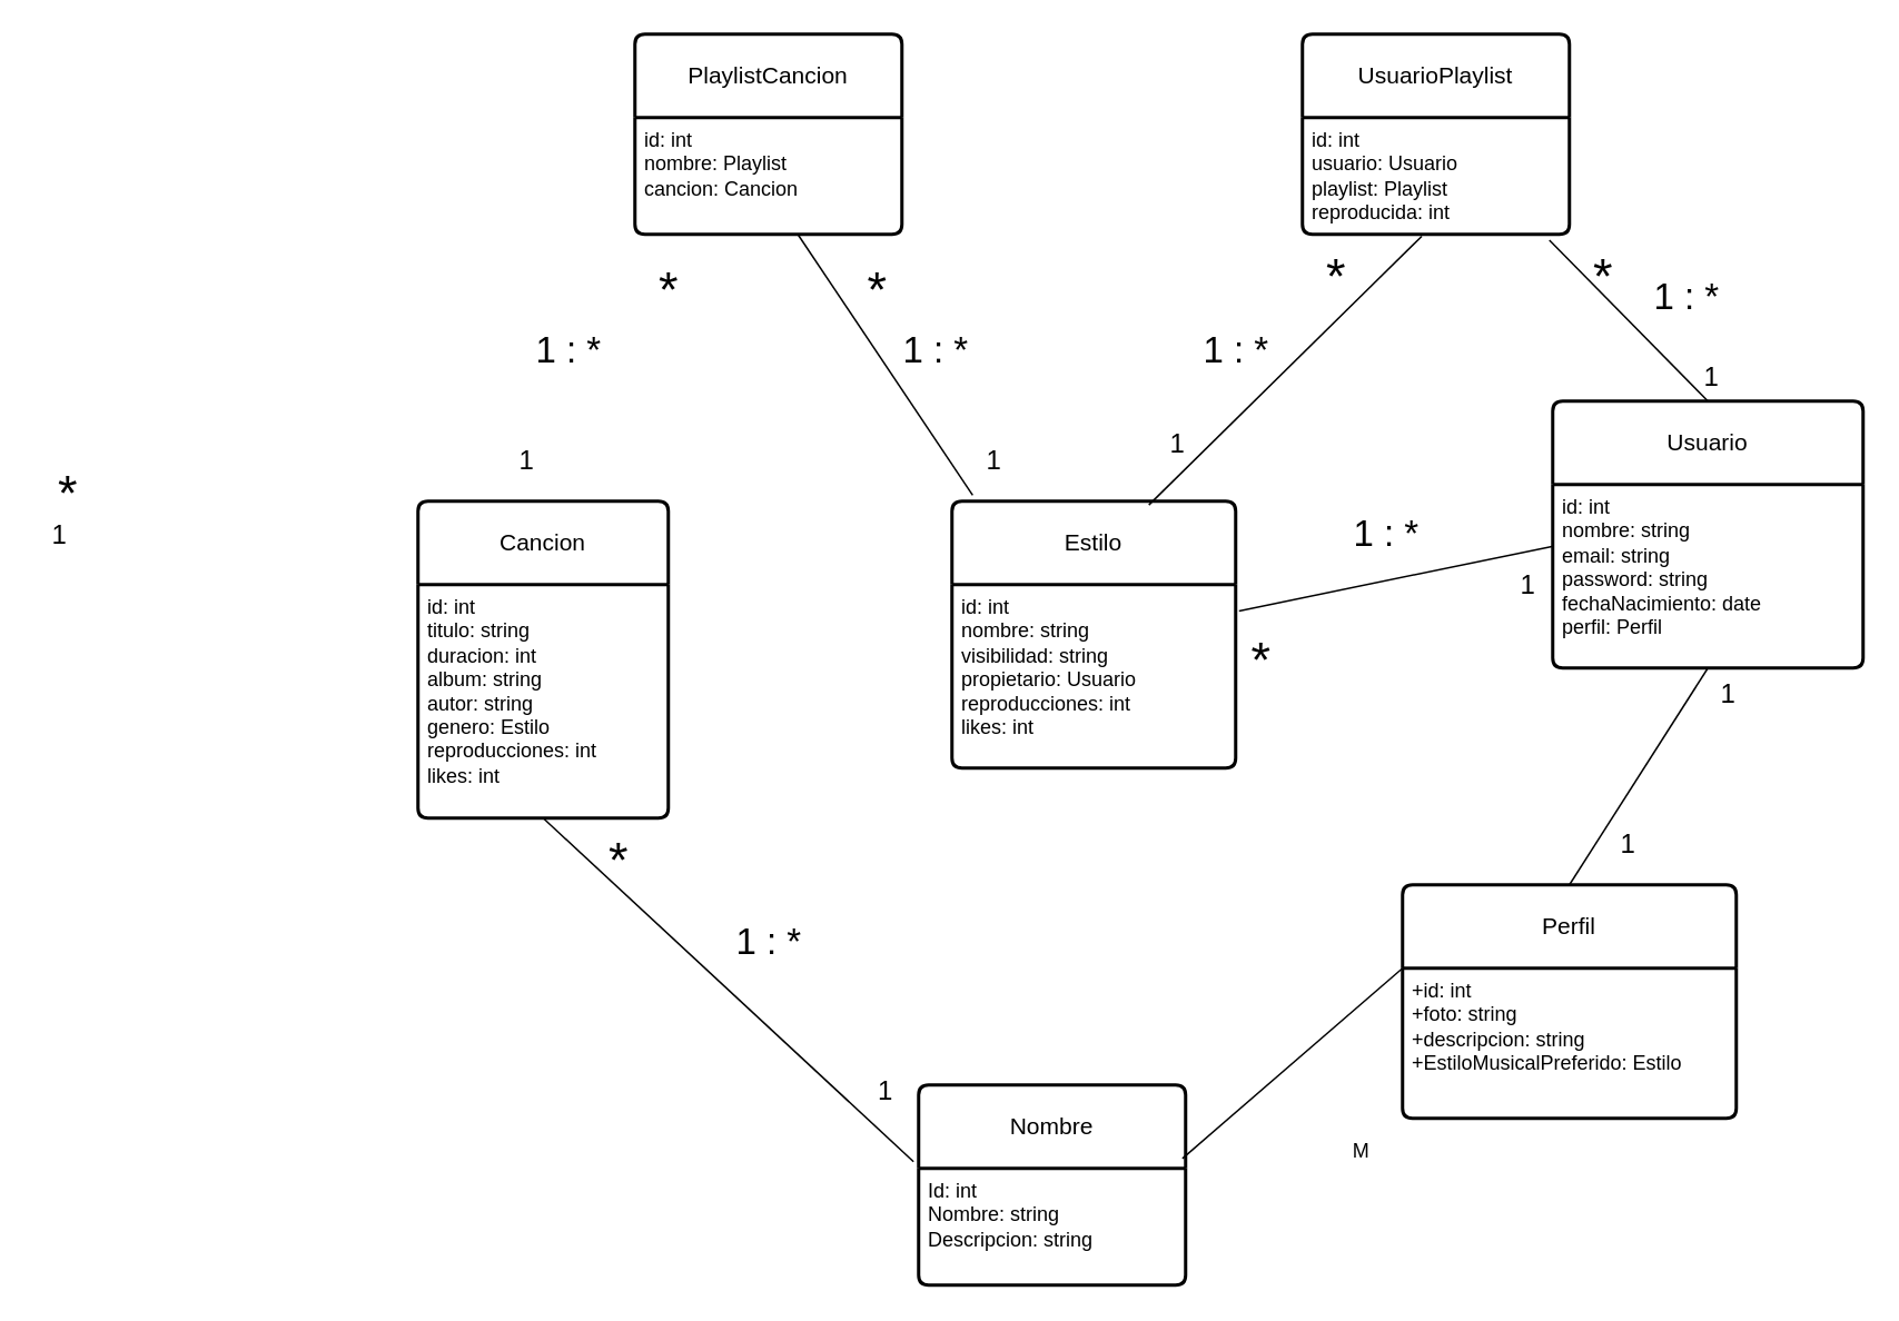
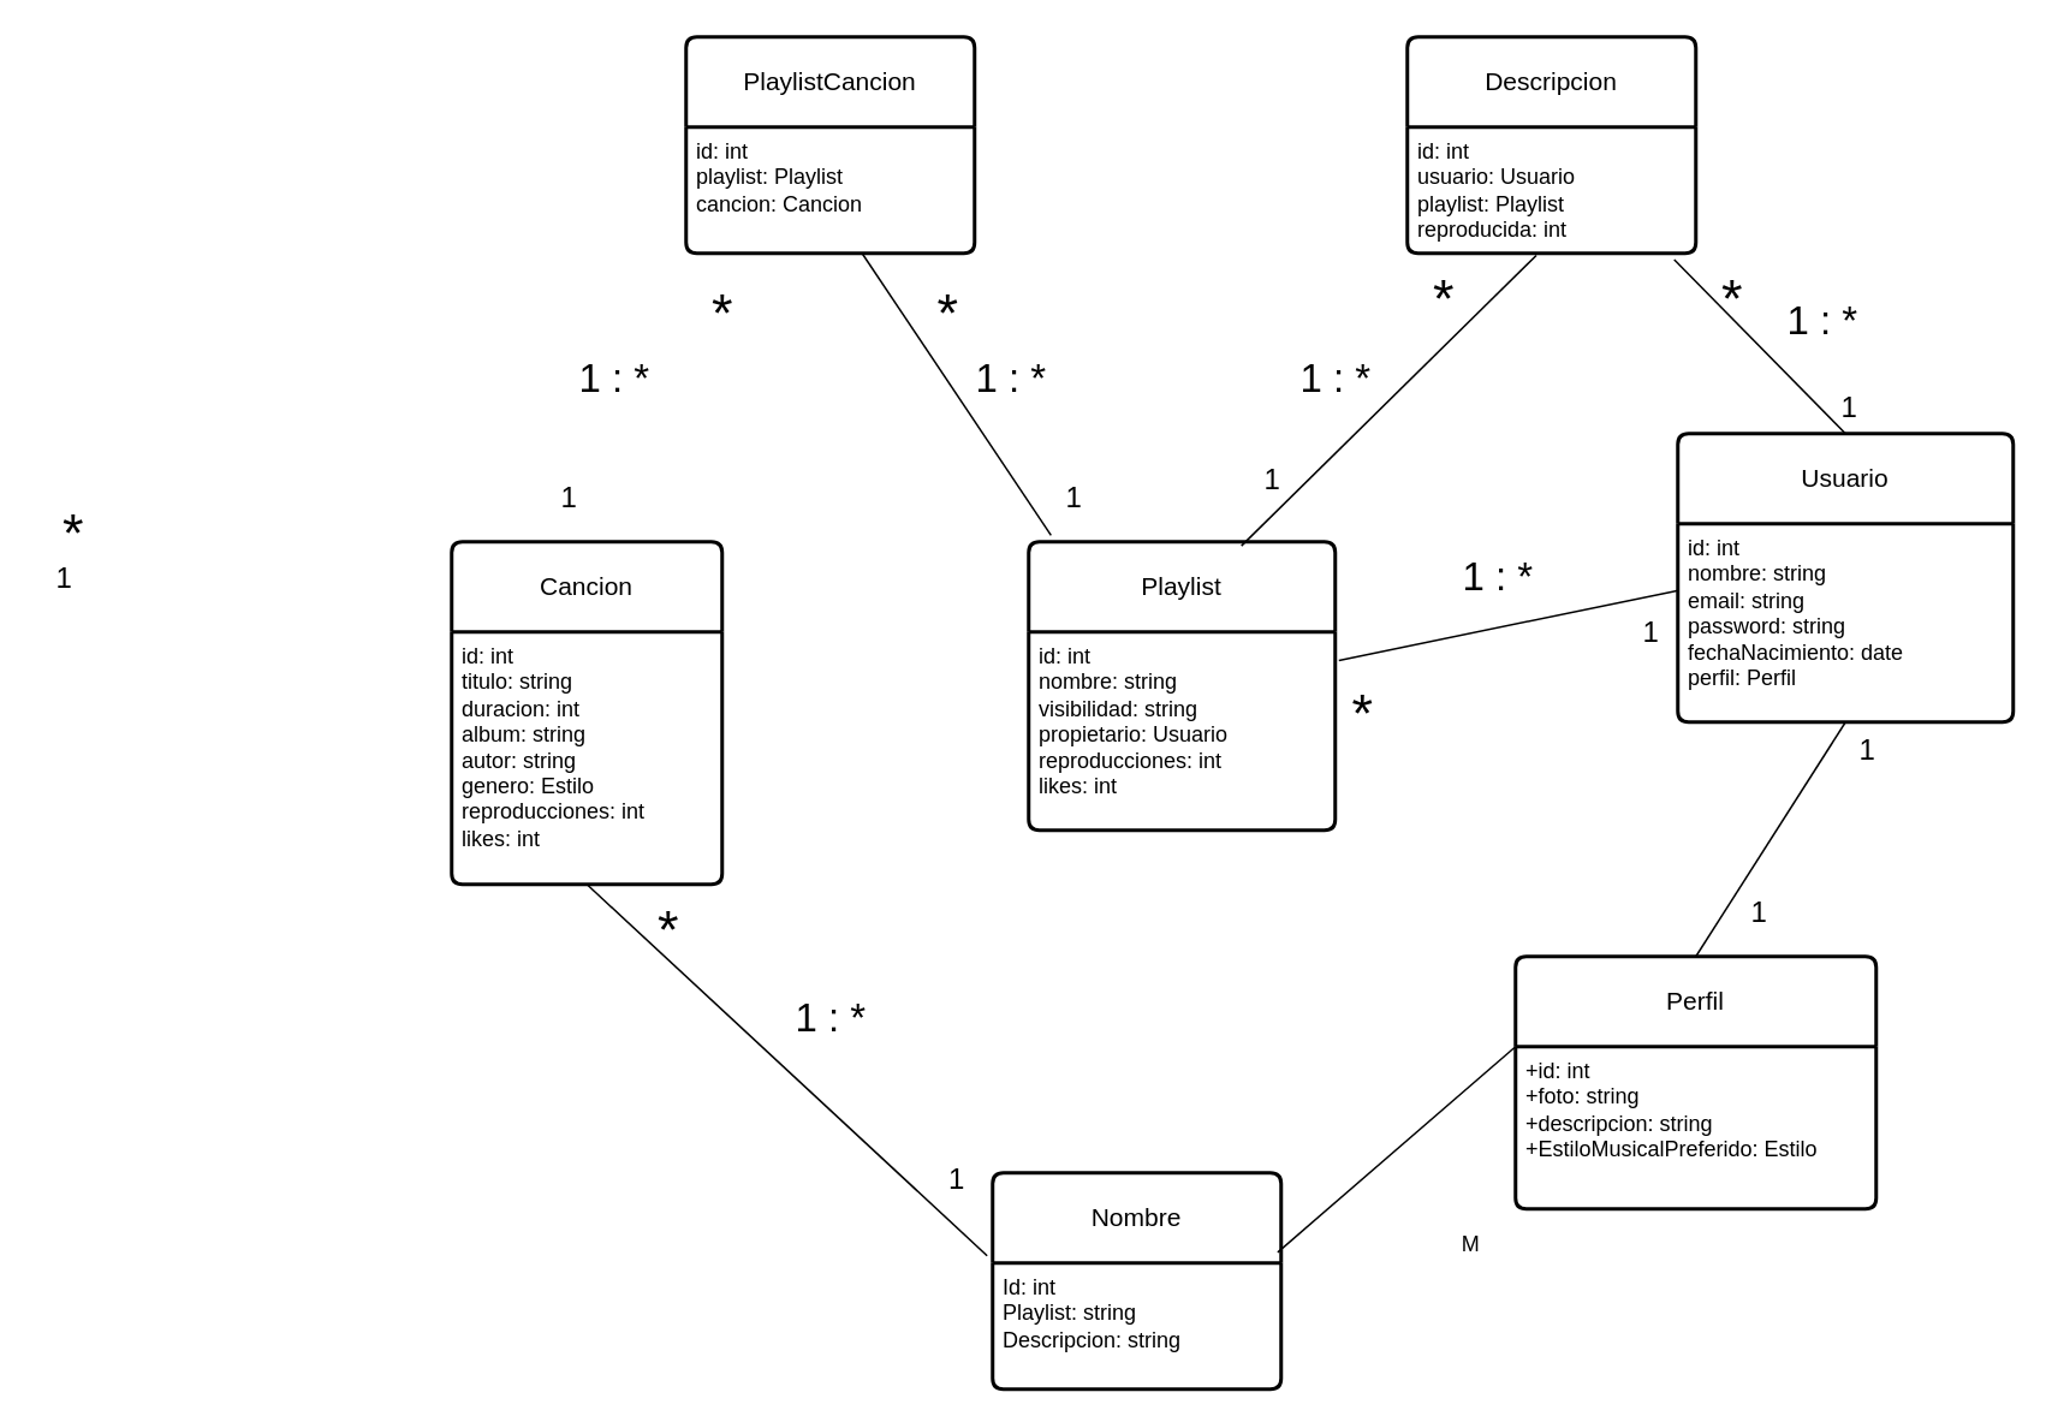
  <mxCell id="0" />
  <mxCell id="1" parent="0" />
- <mxCell id="2" value="Estilo" style="swimlane;childLayout=stackLayout;horizontal=1;startSize=50;horizontalStack=0;rounded=1;fontSize=14;fontStyle=0;strokeWidth=2;resizeParent=0;resizeLast=1;shadow=0;dashed=0;align=center;arcSize=4;whiteSpace=wrap;html=1;" vertex="1" parent="1"><mxGeometry x="570" y="300" width="170" height="160" as="geometry" /></mxCell>
+ <mxCell id="2" value="Playlist" style="swimlane;childLayout=stackLayout;horizontal=1;startSize=50;horizontalStack=0;rounded=1;fontSize=14;fontStyle=0;strokeWidth=2;resizeParent=0;resizeLast=1;shadow=0;dashed=0;align=center;arcSize=4;whiteSpace=wrap;html=1;" vertex="1" parent="1"><mxGeometry x="570" y="300" width="170" height="160" as="geometry" /></mxCell>
  <mxCell id="3" value="&lt;div&gt;id: int&lt;/div&gt;&lt;div&gt;nombre: string&lt;/div&gt;&lt;div&gt;visibilidad: string&lt;/div&gt;&lt;div&gt;propietario: Usuario&lt;/div&gt;&lt;div&gt;reproducciones: int&lt;/div&gt;&lt;div&gt;likes: int&lt;br&gt;&lt;/div&gt;" style="align=left;strokeColor=none;fillColor=none;spacingLeft=4;fontSize=12;verticalAlign=top;resizable=0;rotatable=0;part=1;html=1;" vertex="1" parent="2"><mxGeometry y="50" width="170" height="110" as="geometry" /></mxCell>
  <mxCell id="4" value="Perfil" style="swimlane;childLayout=stackLayout;horizontal=1;startSize=50;horizontalStack=0;rounded=1;fontSize=14;fontStyle=0;strokeWidth=2;resizeParent=0;resizeLast=1;shadow=0;dashed=0;align=center;arcSize=4;whiteSpace=wrap;html=1;" vertex="1" parent="1"><mxGeometry x="840" y="530" width="200" height="140" as="geometry" /></mxCell>
  <mxCell id="5" value="+id: int&lt;br&gt;+foto: string&lt;br&gt;&lt;div&gt;+descripcion: string&lt;/div&gt;&lt;div&gt;+EstiloMusicalPreferido: Estilo&lt;/div&gt;" style="align=left;strokeColor=none;fillColor=none;spacingLeft=4;fontSize=12;verticalAlign=top;resizable=0;rotatable=0;part=1;html=1;" vertex="1" parent="4"><mxGeometry y="50" width="200" height="90" as="geometry" /></mxCell>
- <mxCell id="6" value="UsuarioPlaylist" style="swimlane;childLayout=stackLayout;horizontal=1;startSize=50;horizontalStack=0;rounded=1;fontSize=14;fontStyle=0;strokeWidth=2;resizeParent=0;resizeLast=1;shadow=0;dashed=0;align=center;arcSize=4;whiteSpace=wrap;html=1;" vertex="1" parent="1"><mxGeometry x="780" y="20" width="160" height="120" as="geometry" /></mxCell>
+ <mxCell id="6" value="Descripcion" style="swimlane;childLayout=stackLayout;horizontal=1;startSize=50;horizontalStack=0;rounded=1;fontSize=14;fontStyle=0;strokeWidth=2;resizeParent=0;resizeLast=1;shadow=0;dashed=0;align=center;arcSize=4;whiteSpace=wrap;html=1;" vertex="1" parent="1"><mxGeometry x="780" y="20" width="160" height="120" as="geometry" /></mxCell>
  <mxCell id="7" value="&lt;div&gt;id: int&lt;/div&gt;&lt;div&gt;usuario: Usuario&lt;/div&gt;&lt;div&gt;playlist: Playlist&lt;/div&gt;&lt;div&gt;reproducida: int&lt;br&gt;&lt;/div&gt;" style="align=left;strokeColor=none;fillColor=none;spacingLeft=4;fontSize=12;verticalAlign=top;resizable=0;rotatable=0;part=1;html=1;" vertex="1" parent="6"><mxGeometry y="50" width="160" height="70" as="geometry" /></mxCell>
  <mxCell id="8" value="Cancion" style="swimlane;childLayout=stackLayout;horizontal=1;startSize=50;horizontalStack=0;rounded=1;fontSize=14;fontStyle=0;strokeWidth=2;resizeParent=0;resizeLast=1;shadow=0;dashed=0;align=center;arcSize=4;whiteSpace=wrap;html=1;" vertex="1" parent="1"><mxGeometry x="250" y="300" width="150" height="190" as="geometry" /></mxCell>
  <mxCell id="9" value="&lt;div&gt;id: int&lt;/div&gt;&lt;div&gt;titulo: string&lt;/div&gt;&lt;div&gt;duracion: int&lt;/div&gt;&lt;div&gt;album: string&lt;/div&gt;&lt;div&gt;autor: string&lt;/div&gt;&lt;div&gt;genero: Estilo&lt;/div&gt;&lt;div&gt;reproducciones: int&lt;/div&gt;&lt;div&gt;likes: int&lt;br&gt;&lt;/div&gt;" style="align=left;strokeColor=none;fillColor=none;spacingLeft=4;fontSize=12;verticalAlign=top;resizable=0;rotatable=0;part=1;html=1;" vertex="1" parent="8"><mxGeometry y="50" width="150" height="140" as="geometry" /></mxCell>
  <mxCell id="10" value="Usuario" style="swimlane;childLayout=stackLayout;horizontal=1;startSize=50;horizontalStack=0;rounded=1;fontSize=14;fontStyle=0;strokeWidth=2;resizeParent=0;resizeLast=1;shadow=0;dashed=0;align=center;arcSize=4;whiteSpace=wrap;html=1;" vertex="1" parent="1"><mxGeometry x="930" y="240" width="186" height="160" as="geometry" /></mxCell>
  <mxCell id="11" value="&lt;div&gt;id: int&lt;/div&gt;&lt;div&gt;nombre: string&lt;/div&gt;&lt;div&gt;email: string&lt;/div&gt;&lt;div&gt;password: string&lt;/div&gt;&lt;div&gt;fechaNacimiento: date&lt;/div&gt;&lt;div&gt;perfil: Perfil&lt;br&gt;&lt;/div&gt;&lt;div&gt;&lt;br&gt;&lt;/div&gt;" style="align=left;strokeColor=none;fillColor=none;spacingLeft=4;fontSize=12;verticalAlign=top;resizable=0;rotatable=0;part=1;html=1;" vertex="1" parent="10"><mxGeometry y="50" width="186" height="110" as="geometry" /></mxCell>
  <mxCell id="12" value="Nombre" style="swimlane;childLayout=stackLayout;horizontal=1;startSize=50;horizontalStack=0;rounded=1;fontSize=14;fontStyle=0;strokeWidth=2;resizeParent=0;resizeLast=1;shadow=0;dashed=0;align=center;arcSize=4;whiteSpace=wrap;html=1;" vertex="1" parent="1"><mxGeometry x="550" y="650" width="160" height="120" as="geometry" /></mxCell>
- <mxCell id="13" value="Id: int&lt;br&gt;Nombre: string&lt;br&gt;Descripcion: string" style="align=left;strokeColor=none;fillColor=none;spacingLeft=4;fontSize=12;verticalAlign=top;resizable=0;rotatable=0;part=1;html=1;" vertex="1" parent="12"><mxGeometry y="50" width="160" height="70" as="geometry" /></mxCell>
+ <mxCell id="13" value="Id: int&lt;br&gt;Playlist: string&lt;br&gt;Descripcion: string" style="align=left;strokeColor=none;fillColor=none;spacingLeft=4;fontSize=12;verticalAlign=top;resizable=0;rotatable=0;part=1;html=1;" vertex="1" parent="12"><mxGeometry y="50" width="160" height="70" as="geometry" /></mxCell>
  <mxCell id="14" value="PlaylistCancion" style="swimlane;childLayout=stackLayout;horizontal=1;startSize=50;horizontalStack=0;rounded=1;fontSize=14;fontStyle=0;strokeWidth=2;resizeParent=0;resizeLast=1;shadow=0;dashed=0;align=center;arcSize=4;whiteSpace=wrap;html=1;" vertex="1" parent="1"><mxGeometry x="380" y="20" width="160" height="120" as="geometry" /></mxCell>
- <mxCell id="15" value="&lt;div&gt;id: int&lt;/div&gt;&lt;div&gt;nombre: Playlist&lt;/div&gt;&lt;div&gt;cancion: Cancion&lt;br&gt;&lt;/div&gt;" style="align=left;strokeColor=none;fillColor=none;spacingLeft=4;fontSize=12;verticalAlign=top;resizable=0;rotatable=0;part=1;html=1;" vertex="1" parent="14"><mxGeometry y="50" width="160" height="70" as="geometry" /></mxCell>
+ <mxCell id="15" value="&lt;div&gt;id: int&lt;/div&gt;&lt;div&gt;playlist: Playlist&lt;/div&gt;&lt;div&gt;cancion: Cancion&lt;br&gt;&lt;/div&gt;" style="align=left;strokeColor=none;fillColor=none;spacingLeft=4;fontSize=12;verticalAlign=top;resizable=0;rotatable=0;part=1;html=1;" vertex="1" parent="14"><mxGeometry y="50" width="160" height="70" as="geometry" /></mxCell>
  <mxCell id="16" value="" style="endArrow=none;html=1;rounded=0;exitX=0.5;exitY=1;exitDx=0;exitDy=0;entryX=-0.019;entryY=0.383;entryDx=0;entryDy=0;entryPerimeter=0;" edge="1" parent="1" source="9" target="12"><mxGeometry relative="1" as="geometry"><mxPoint x="360" y="550" as="sourcePoint" /><mxPoint x="520" y="550" as="targetPoint" /></mxGeometry></mxCell>
  <mxCell id="17" value="&lt;font style=&quot;font-size: 16px;&quot;&gt;1&lt;/font&gt;" style="text;html=1;align=center;verticalAlign=middle;resizable=0;points=[];autosize=1;strokeColor=none;fillColor=none;" vertex="1" parent="1"><mxGeometry x="515" y="638" width="30" height="30" as="geometry" /></mxCell>
  <mxCell id="18" value="&lt;font style=&quot;font-size: 30px;&quot;&gt;*&lt;/font&gt;" style="text;html=1;align=center;verticalAlign=middle;resizable=0;points=[];autosize=1;strokeColor=none;fillColor=none;" vertex="1" parent="1"><mxGeometry x="350" y="490" width="40" height="50" as="geometry" /></mxCell>
  <mxCell id="19" value="&lt;font style=&quot;font-size: 30px;&quot;&gt;*&lt;/font&gt;" style="text;html=1;align=center;verticalAlign=middle;resizable=0;points=[];autosize=1;strokeColor=none;fillColor=none;" vertex="1" parent="1"><mxGeometry x="20" y="270" width="40" height="50" as="geometry" /></mxCell>
  <mxCell id="20" value="&lt;font style=&quot;font-size: 16px;&quot;&gt;1&lt;/font&gt;" style="text;html=1;align=center;verticalAlign=middle;resizable=0;points=[];autosize=1;strokeColor=none;fillColor=none;" vertex="1" parent="1"><mxGeometry x="20" y="305" width="30" height="30" as="geometry" /></mxCell>
  <mxCell id="21" value="" style="endArrow=none;html=1;rounded=0;exitX=0.988;exitY=0.367;exitDx=0;exitDy=0;exitPerimeter=0;entryX=0;entryY=0;entryDx=0;entryDy=0;" edge="1" parent="1" source="12" target="5"><mxGeometry width="50" height="50" relative="1" as="geometry"><mxPoint x="770" y="440" as="sourcePoint" /><mxPoint x="820" y="390" as="targetPoint" /></mxGeometry></mxCell>
  <mxCell id="22" value="M" style="text;html=1;align=center;verticalAlign=middle;resizable=0;points=[];autosize=1;strokeColor=none;fillColor=none;" vertex="1" parent="1"><mxGeometry x="800" y="675" width="30" height="30" as="geometry" /></mxCell>
  <mxCell id="23" value="&lt;font style=&quot;font-size: 22px;&quot;&gt;1 : *&lt;/font&gt;" style="text;html=1;align=center;verticalAlign=middle;resizable=0;points=[];autosize=1;strokeColor=none;fillColor=none;" vertex="1" parent="1"><mxGeometry x="430" y="545" width="60" height="40" as="geometry" /></mxCell>
  <mxCell id="24" value="&lt;font style=&quot;font-size: 16px;&quot;&gt;1&lt;/font&gt;" style="text;html=1;align=center;verticalAlign=middle;resizable=0;points=[];autosize=1;strokeColor=none;fillColor=none;" vertex="1" parent="1"><mxGeometry x="300" y="260" width="30" height="30" as="geometry" /></mxCell>
  <mxCell id="25" value="&lt;font style=&quot;font-size: 30px;&quot;&gt;*&lt;/font&gt;" style="text;html=1;align=center;verticalAlign=middle;resizable=0;points=[];autosize=1;strokeColor=none;fillColor=none;" vertex="1" parent="1"><mxGeometry x="380" y="147.69" width="40" height="50" as="geometry" /></mxCell>
  <mxCell id="26" value="" style="endArrow=none;html=1;rounded=0;entryX=0.675;entryY=1.033;entryDx=0;entryDy=0;entryPerimeter=0;exitX=0.134;exitY=-0.008;exitDx=0;exitDy=0;exitPerimeter=0;" edge="1" parent="1"><mxGeometry width="50" height="50" relative="1" as="geometry"><mxPoint x="582.39" y="296.41" as="sourcePoint" /><mxPoint x="477.61" y="140" as="targetPoint" /></mxGeometry></mxCell>
  <mxCell id="27" value="&lt;font style=&quot;font-size: 16px;&quot;&gt;1&lt;/font&gt;" style="text;html=1;align=center;verticalAlign=middle;resizable=0;points=[];autosize=1;strokeColor=none;fillColor=none;" vertex="1" parent="1"><mxGeometry x="580" y="260" width="30" height="30" as="geometry" /></mxCell>
  <mxCell id="28" value="&lt;font style=&quot;font-size: 30px;&quot;&gt;*&lt;/font&gt;" style="text;html=1;align=center;verticalAlign=middle;resizable=0;points=[];autosize=1;strokeColor=none;fillColor=none;" vertex="1" parent="1"><mxGeometry x="504.61" y="147.69" width="40" height="50" as="geometry" /></mxCell>
  <mxCell id="29" value="" style="endArrow=none;html=1;rounded=0;entryX=0.447;entryY=1.016;entryDx=0;entryDy=0;entryPerimeter=0;exitX=0.694;exitY=0.014;exitDx=0;exitDy=0;exitPerimeter=0;" edge="1" parent="1" source="2" target="7"><mxGeometry width="50" height="50" relative="1" as="geometry"><mxPoint x="680" y="290" as="sourcePoint" /><mxPoint x="820" y="390" as="targetPoint" /></mxGeometry></mxCell>
  <mxCell id="30" value="&lt;font style=&quot;font-size: 30px;&quot;&gt;*&lt;/font&gt;" style="text;html=1;align=center;verticalAlign=middle;resizable=0;points=[];autosize=1;strokeColor=none;fillColor=none;" vertex="1" parent="1"><mxGeometry x="780" y="140" width="40" height="50" as="geometry" /></mxCell>
  <mxCell id="31" value="&lt;font style=&quot;font-size: 16px;&quot;&gt;1&lt;/font&gt;" style="text;html=1;align=center;verticalAlign=middle;resizable=0;points=[];autosize=1;strokeColor=none;fillColor=none;" vertex="1" parent="1"><mxGeometry x="690" y="250" width="30" height="30" as="geometry" /></mxCell>
  <mxCell id="32" value="&lt;font style=&quot;font-size: 30px;&quot;&gt;*&lt;/font&gt;" style="text;html=1;align=center;verticalAlign=middle;resizable=0;points=[];autosize=1;strokeColor=none;fillColor=none;" vertex="1" parent="1"><mxGeometry x="940" y="140" width="40" height="50" as="geometry" /></mxCell>
  <mxCell id="33" value="" style="endArrow=none;html=1;rounded=0;entryX=0.925;entryY=1.05;entryDx=0;entryDy=0;entryPerimeter=0;exitX=0.5;exitY=0;exitDx=0;exitDy=0;" edge="1" parent="1" source="10" target="7"><mxGeometry width="50" height="50" relative="1" as="geometry"><mxPoint x="698" y="312" as="sourcePoint" /><mxPoint x="862" y="151" as="targetPoint" /></mxGeometry></mxCell>
  <mxCell id="34" value="" style="endArrow=none;html=1;rounded=0;exitX=0.5;exitY=0;exitDx=0;exitDy=0;entryX=0.5;entryY=1;entryDx=0;entryDy=0;" edge="1" parent="1" source="4" target="11"><mxGeometry width="50" height="50" relative="1" as="geometry"><mxPoint x="770" y="440" as="sourcePoint" /><mxPoint x="820" y="390" as="targetPoint" /></mxGeometry></mxCell>
  <mxCell id="35" value="&lt;font style=&quot;font-size: 16px;&quot;&gt;1&lt;/font&gt;" style="text;html=1;align=center;verticalAlign=middle;resizable=0;points=[];autosize=1;strokeColor=none;fillColor=none;" vertex="1" parent="1"><mxGeometry x="1010" y="210" width="30" height="30" as="geometry" /></mxCell>
  <mxCell id="36" value="&lt;font style=&quot;font-size: 16px;&quot;&gt;1&lt;/font&gt;" style="text;html=1;align=center;verticalAlign=middle;resizable=0;points=[];autosize=1;strokeColor=none;fillColor=none;" vertex="1" parent="1"><mxGeometry x="1020" y="400" width="30" height="30" as="geometry" /></mxCell>
  <mxCell id="37" value="&lt;font style=&quot;font-size: 16px;&quot;&gt;1&lt;/font&gt;" style="text;html=1;align=center;verticalAlign=middle;resizable=0;points=[];autosize=1;strokeColor=none;fillColor=none;" vertex="1" parent="1"><mxGeometry x="960" y="490" width="30" height="30" as="geometry" /></mxCell>
  <mxCell id="38" value="&lt;font style=&quot;font-size: 16px;&quot;&gt;1&lt;/font&gt;" style="text;html=1;align=center;verticalAlign=middle;resizable=0;points=[];autosize=1;strokeColor=none;fillColor=none;" vertex="1" parent="1"><mxGeometry x="900" y="335" width="30" height="30" as="geometry" /></mxCell>
  <mxCell id="39" value="" style="endArrow=none;html=1;rounded=0;exitX=1.012;exitY=0.144;exitDx=0;exitDy=0;entryX=0.002;entryY=0.336;entryDx=0;entryDy=0;exitPerimeter=0;entryPerimeter=0;" edge="1" parent="1" source="3" target="11"><mxGeometry width="50" height="50" relative="1" as="geometry"><mxPoint x="950" y="540" as="sourcePoint" /><mxPoint x="1033" y="410" as="targetPoint" /></mxGeometry></mxCell>
  <mxCell id="40" value="&lt;font style=&quot;font-size: 30px;&quot;&gt;*&lt;/font&gt;" style="text;html=1;align=center;verticalAlign=middle;resizable=0;points=[];autosize=1;strokeColor=none;fillColor=none;" vertex="1" parent="1"><mxGeometry x="735" y="370" width="40" height="50" as="geometry" /></mxCell>
  <mxCell id="41" value="&lt;font style=&quot;font-size: 22px;&quot;&gt;1 : *&lt;/font&gt;" style="text;html=1;align=center;verticalAlign=middle;resizable=0;points=[];autosize=1;strokeColor=none;fillColor=none;" vertex="1" parent="1"><mxGeometry x="800" y="300" width="60" height="40" as="geometry" /></mxCell>
  <mxCell id="42" value="&lt;font style=&quot;font-size: 22px;&quot;&gt;1 : *&lt;/font&gt;" style="text;html=1;align=center;verticalAlign=middle;resizable=0;points=[];autosize=1;strokeColor=none;fillColor=none;" vertex="1" parent="1"><mxGeometry x="710" y="190" width="60" height="40" as="geometry" /></mxCell>
  <mxCell id="43" value="&lt;font style=&quot;font-size: 22px;&quot;&gt;1 : *&lt;/font&gt;" style="text;html=1;align=center;verticalAlign=middle;resizable=0;points=[];autosize=1;strokeColor=none;fillColor=none;" vertex="1" parent="1"><mxGeometry x="530" y="190" width="60" height="40" as="geometry" /></mxCell>
  <mxCell id="44" value="&lt;font style=&quot;font-size: 22px;&quot;&gt;1 : *&lt;/font&gt;" style="text;html=1;align=center;verticalAlign=middle;resizable=0;points=[];autosize=1;strokeColor=none;fillColor=none;" vertex="1" parent="1"><mxGeometry x="310" y="190" width="60" height="40" as="geometry" /></mxCell>
  <mxCell id="45" value="&lt;font style=&quot;font-size: 22px;&quot;&gt;1 : *&lt;/font&gt;" style="text;html=1;align=center;verticalAlign=middle;resizable=0;points=[];autosize=1;strokeColor=none;fillColor=none;" vertex="1" parent="1"><mxGeometry x="980" y="157.69" width="60" height="40" as="geometry" /></mxCell>
